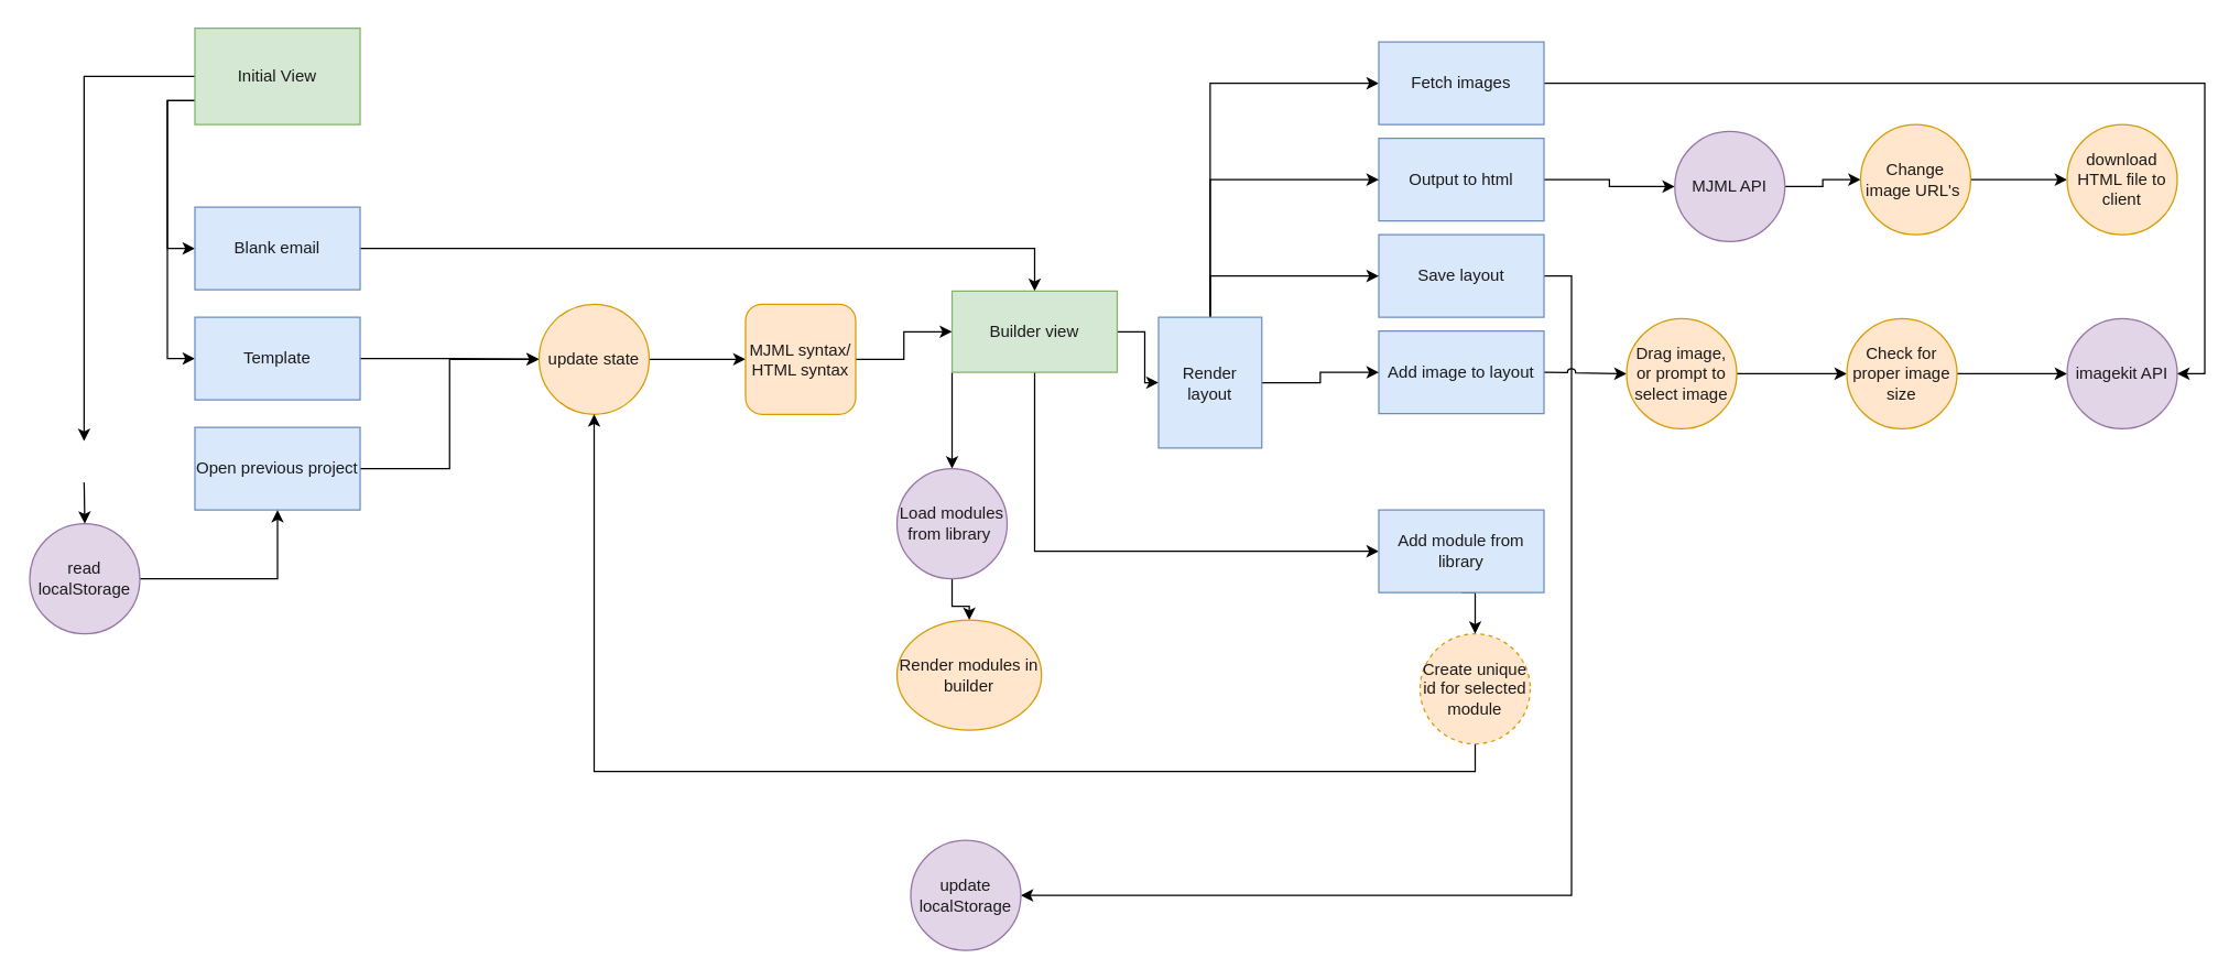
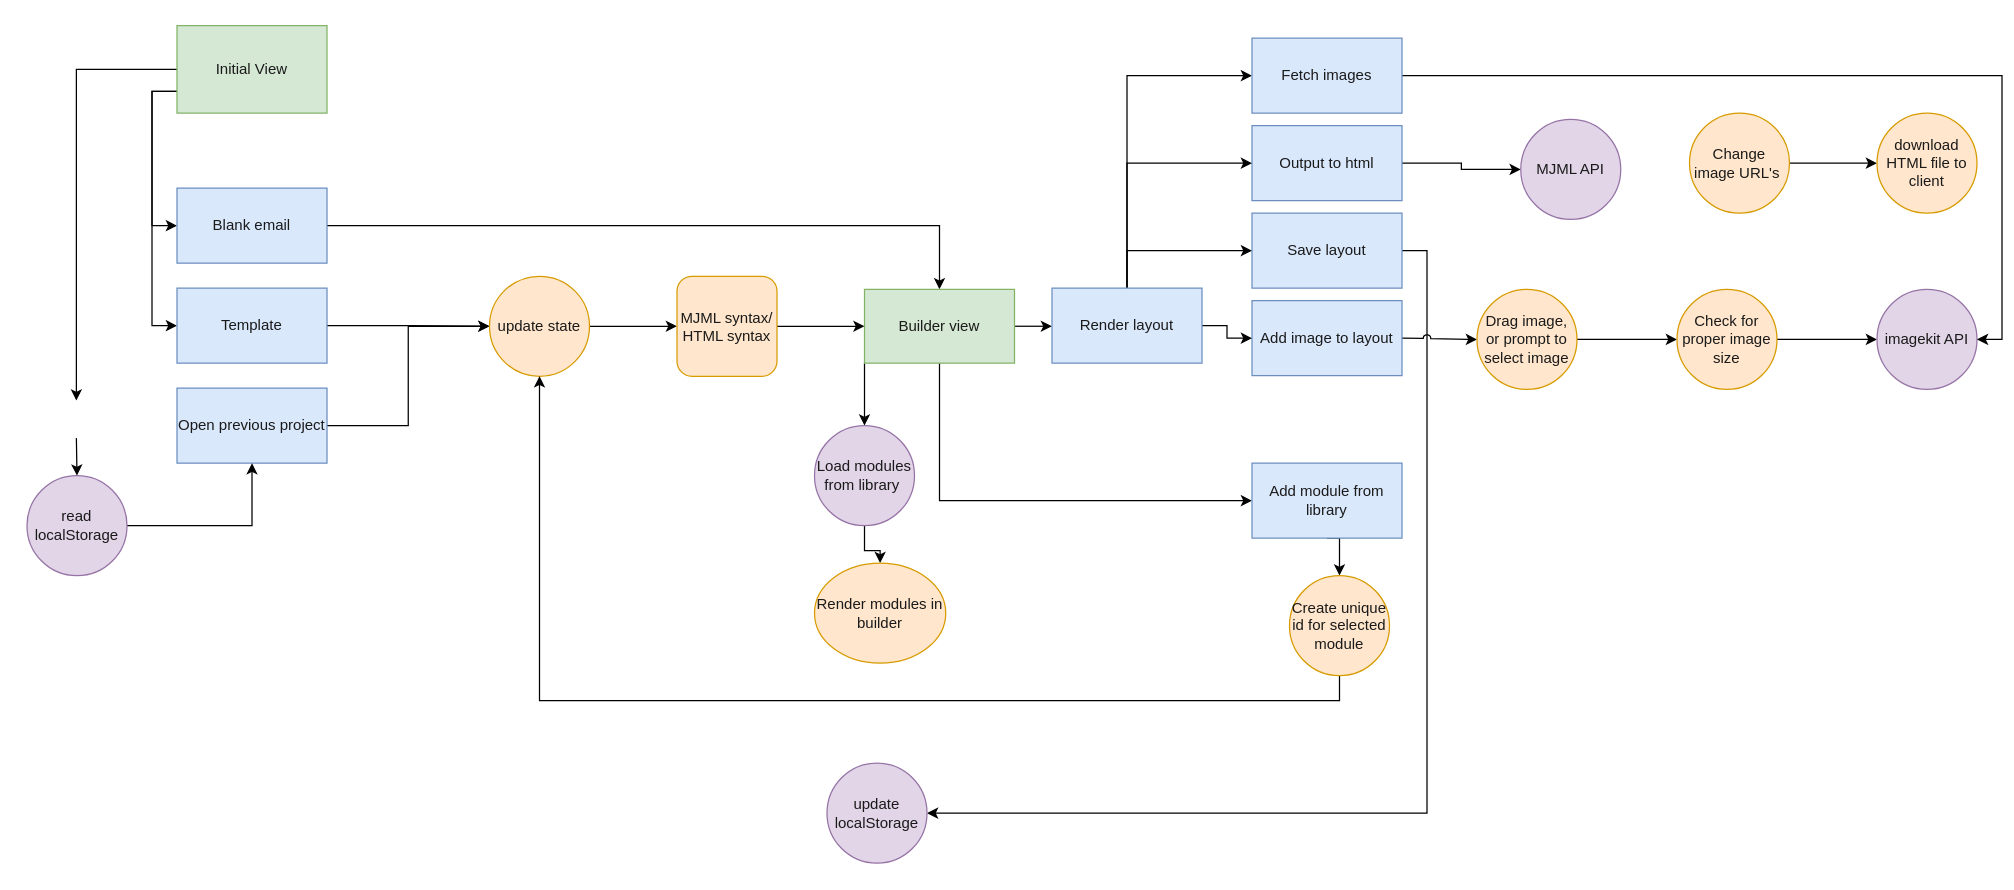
  <mxCell id="0" />
  <mxCell id="1" parent="0" />
  <mxCell id="2" style="edgeStyle=orthogonalEdgeStyle;rounded=0;orthogonalLoop=1;jettySize=auto;html=1;exitX=0;exitY=0.75;exitDx=0;exitDy=0;entryX=0;entryY=0.5;entryDx=0;entryDy=0;fontColor=#1A1A1A;" parent="1" source="5" target="7" edge="1"><mxGeometry relative="1" as="geometry" /></mxCell>
  <mxCell id="3" style="edgeStyle=orthogonalEdgeStyle;rounded=0;orthogonalLoop=1;jettySize=auto;html=1;exitX=0;exitY=0.75;exitDx=0;exitDy=0;entryX=0;entryY=0.5;entryDx=0;entryDy=0;fontColor=#1A1A1A;" parent="1" source="5" target="9" edge="1"><mxGeometry relative="1" as="geometry" /></mxCell>
  <mxCell id="4" style="edgeStyle=orthogonalEdgeStyle;rounded=0;orthogonalLoop=1;jettySize=auto;html=1;exitX=0;exitY=0.5;exitDx=0;exitDy=0;entryX=0.5;entryY=0;entryDx=0;entryDy=0;fontColor=#1A1A1A;" parent="1" source="5" target="52" edge="1"><mxGeometry relative="1" as="geometry" /></mxCell>
  <mxCell id="5" value="Initial View" style="rounded=1;whiteSpace=wrap;html=1;arcSize=0;fillColor=#d5e8d4;strokeColor=#82b366;fontColor=#1A1A1A;" parent="1" vertex="1"><mxGeometry x="141" y="20" width="120" height="70" as="geometry" /></mxCell>
  <mxCell id="6" style="edgeStyle=orthogonalEdgeStyle;rounded=0;orthogonalLoop=1;jettySize=auto;html=1;exitX=1;exitY=0.5;exitDx=0;exitDy=0;entryX=0.5;entryY=0;entryDx=0;entryDy=0;fontColor=#1A1A1A;" parent="1" source="7" target="19" edge="1"><mxGeometry relative="1" as="geometry" /></mxCell>
  <mxCell id="7" value="Blank email" style="whiteSpace=wrap;html=1;fillColor=#dae8fc;strokeColor=#6c8ebf;rounded=1;arcSize=0;fontColor=#1A1A1A;" parent="1" vertex="1"><mxGeometry x="141" y="150" width="120" height="60" as="geometry" /></mxCell>
  <mxCell id="8" style="edgeStyle=orthogonalEdgeStyle;rounded=0;orthogonalLoop=1;jettySize=auto;html=1;exitX=1;exitY=0.5;exitDx=0;exitDy=0;entryX=0;entryY=0.5;entryDx=0;entryDy=0;fontColor=#1A1A1A;" parent="1" source="9" target="15" edge="1"><mxGeometry relative="1" as="geometry" /></mxCell>
  <mxCell id="9" value="Template" style="whiteSpace=wrap;html=1;fillColor=#dae8fc;strokeColor=#6c8ebf;rounded=1;arcSize=0;fontColor=#1A1A1A;" parent="1" vertex="1"><mxGeometry x="141" y="230" width="120" height="60" as="geometry" /></mxCell>
  <mxCell id="10" style="edgeStyle=orthogonalEdgeStyle;rounded=0;orthogonalLoop=1;jettySize=auto;html=1;exitX=1;exitY=0.5;exitDx=0;exitDy=0;entryX=0;entryY=0.5;entryDx=0;entryDy=0;fontColor=#1A1A1A;" parent="1" source="11" target="15" edge="1"><mxGeometry relative="1" as="geometry" /></mxCell>
  <mxCell id="11" value="Open previous project" style="whiteSpace=wrap;html=1;fillColor=#dae8fc;strokeColor=#6c8ebf;rounded=1;arcSize=0;fontColor=#1A1A1A;" parent="1" vertex="1"><mxGeometry x="141" y="310" width="120" height="60" as="geometry" /></mxCell>
  <mxCell id="12" style="edgeStyle=orthogonalEdgeStyle;rounded=0;orthogonalLoop=1;jettySize=auto;html=1;exitX=1;exitY=0.5;exitDx=0;exitDy=0;fontColor=#1A1A1A;" parent="1" source="13" target="11" edge="1"><mxGeometry relative="1" as="geometry" /></mxCell>
  <mxCell id="13" value="read&lt;br&gt;localStorage" style="ellipse;whiteSpace=wrap;html=1;aspect=fixed;fillColor=#e1d5e7;strokeColor=#9673a6;fontColor=#1A1A1A;" parent="1" vertex="1"><mxGeometry x="21" y="380" width="80" height="80" as="geometry" /></mxCell>
  <mxCell id="14" style="edgeStyle=orthogonalEdgeStyle;rounded=0;orthogonalLoop=1;jettySize=auto;html=1;exitX=1;exitY=0.5;exitDx=0;exitDy=0;entryX=0;entryY=0.5;entryDx=0;entryDy=0;fontColor=#1A1A1A;" parent="1" source="15" target="54" edge="1"><mxGeometry relative="1" as="geometry" /></mxCell>
  <mxCell id="15" value="update state" style="ellipse;whiteSpace=wrap;html=1;aspect=fixed;fillColor=#ffe6cc;strokeColor=#d79b00;fontColor=#1A1A1A;" parent="1" vertex="1"><mxGeometry x="391" y="220.5" width="80" height="80" as="geometry" /></mxCell>
  <mxCell id="16" style="edgeStyle=orthogonalEdgeStyle;rounded=0;orthogonalLoop=1;jettySize=auto;html=1;exitX=0.5;exitY=1;exitDx=0;exitDy=0;entryX=0;entryY=0.5;entryDx=0;entryDy=0;fontColor=#1A1A1A;" parent="1" source="19" target="23" edge="1"><mxGeometry relative="1" as="geometry" /></mxCell>
  <mxCell id="17" style="edgeStyle=orthogonalEdgeStyle;rounded=0;orthogonalLoop=1;jettySize=auto;html=1;entryX=0.5;entryY=0;entryDx=0;entryDy=0;exitX=0;exitY=1;exitDx=0;exitDy=0;fontColor=#1A1A1A;" parent="1" source="19" target="21" edge="1"><mxGeometry relative="1" as="geometry"><mxPoint x="711" y="310" as="sourcePoint" /></mxGeometry></mxCell>
  <mxCell id="18" style="edgeStyle=orthogonalEdgeStyle;rounded=0;orthogonalLoop=1;jettySize=auto;html=1;exitX=1;exitY=0.5;exitDx=0;exitDy=0;entryX=0;entryY=0.5;entryDx=0;entryDy=0;fontColor=#1A1A1A;" parent="1" source="19" target="48" edge="1"><mxGeometry relative="1" as="geometry" /></mxCell>
- <mxCell id="19" value="Builder view" style="rounded=1;whiteSpace=wrap;html=1;arcSize=0;fillColor=#d5e8d4;strokeColor=#82b366;fontColor=#1A1A1A;" parent="1" vertex="1"><mxGeometry x="691" y="211" width="120" height="59" as="geometry" /></mxCell>
+ <mxCell id="19" value="Builder view" style="rounded=1;whiteSpace=wrap;html=1;arcSize=0;fillColor=#d5e8d4;strokeColor=#82b366;fontColor=#1A1A1A;" parent="1" vertex="1"><mxGeometry x="691" y="231" width="120" height="59" as="geometry" /></mxCell>
  <mxCell id="20" value="" style="edgeStyle=orthogonalEdgeStyle;rounded=0;orthogonalLoop=1;jettySize=auto;html=1;fontColor=#1A1A1A;" parent="1" source="21" target="35" edge="1"><mxGeometry relative="1" as="geometry" /></mxCell>
  <mxCell id="21" value="Load modules from library&amp;nbsp;" style="ellipse;whiteSpace=wrap;html=1;aspect=fixed;fillColor=#e1d5e7;strokeColor=#9673a6;fontColor=#1A1A1A;" parent="1" vertex="1"><mxGeometry x="651" y="340" width="80" height="80" as="geometry" /></mxCell>
  <mxCell id="22" style="edgeStyle=orthogonalEdgeStyle;rounded=0;orthogonalLoop=1;jettySize=auto;html=1;exitX=0.5;exitY=1;exitDx=0;exitDy=0;entryX=0.5;entryY=0;entryDx=0;entryDy=0;fontColor=#1A1A1A;" parent="1" source="23" target="25" edge="1"><mxGeometry relative="1" as="geometry" /></mxCell>
  <mxCell id="23" value="Add module from library" style="whiteSpace=wrap;html=1;fillColor=#dae8fc;strokeColor=#6c8ebf;fontColor=#1A1A1A;" parent="1" vertex="1"><mxGeometry x="1001" y="370" width="120" height="60" as="geometry" /></mxCell>
  <mxCell id="24" style="edgeStyle=orthogonalEdgeStyle;rounded=0;orthogonalLoop=1;jettySize=auto;html=1;exitX=0.5;exitY=1;exitDx=0;exitDy=0;entryX=0.5;entryY=1;entryDx=0;entryDy=0;fontColor=#1A1A1A;" parent="1" source="25" target="15" edge="1"><mxGeometry relative="1" as="geometry" /></mxCell>
- <mxCell id="25" value="Create unique id for selected module" style="ellipse;whiteSpace=wrap;html=1;aspect=fixed;fillColor=#ffe6cc;strokeColor=#d79b00;fontColor=#1A1A1A;dashed=1;" parent="1" vertex="1"><mxGeometry x="1031" y="460" width="80" height="80" as="geometry" /></mxCell>
+ <mxCell id="25" value="Create unique id for selected module" style="ellipse;whiteSpace=wrap;html=1;aspect=fixed;fillColor=#ffe6cc;strokeColor=#d79b00;fontColor=#1A1A1A;" parent="1" vertex="1"><mxGeometry x="1031" y="460" width="80" height="80" as="geometry" /></mxCell>
  <mxCell id="26" style="edgeStyle=orthogonalEdgeStyle;rounded=0;orthogonalLoop=1;jettySize=auto;html=1;exitX=1;exitY=0.5;exitDx=0;exitDy=0;entryX=1;entryY=0.5;entryDx=0;entryDy=0;fontColor=#1A1A1A;" parent="1" source="27" target="28" edge="1"><mxGeometry relative="1" as="geometry" /></mxCell>
  <mxCell id="27" value="Save layout" style="whiteSpace=wrap;html=1;fillColor=#dae8fc;strokeColor=#6c8ebf;fontColor=#1A1A1A;" parent="1" vertex="1"><mxGeometry x="1001" y="170" width="120" height="60" as="geometry" /></mxCell>
  <mxCell id="28" value="update localStorage" style="ellipse;whiteSpace=wrap;html=1;aspect=fixed;fillColor=#e1d5e7;strokeColor=#9673a6;fontColor=#1A1A1A;" parent="1" vertex="1"><mxGeometry x="661" y="610" width="80" height="80" as="geometry" /></mxCell>
  <mxCell id="29" style="edgeStyle=orthogonalEdgeStyle;rounded=0;orthogonalLoop=1;jettySize=auto;html=1;exitX=1;exitY=0.5;exitDx=0;exitDy=0;entryX=0;entryY=0.5;entryDx=0;entryDy=0;fontColor=#1A1A1A;" parent="1" source="30" target="32" edge="1"><mxGeometry relative="1" as="geometry" /></mxCell>
  <mxCell id="30" value="Output to html" style="whiteSpace=wrap;html=1;fillColor=#dae8fc;strokeColor=#6c8ebf;fontColor=#1A1A1A;" parent="1" vertex="1"><mxGeometry x="1001" y="100" width="120" height="60" as="geometry" /></mxCell>
- <mxCell id="31" value="" style="edgeStyle=orthogonalEdgeStyle;rounded=0;orthogonalLoop=1;jettySize=auto;html=1;fontColor=#1A1A1A;" parent="1" source="32" target="34" edge="1"><mxGeometry relative="1" as="geometry" /></mxCell>
  <mxCell id="32" value="MJML API" style="ellipse;whiteSpace=wrap;html=1;aspect=fixed;fillColor=#e1d5e7;strokeColor=#9673a6;fontColor=#1A1A1A;" parent="1" vertex="1"><mxGeometry x="1216" y="95" width="80" height="80" as="geometry" /></mxCell>
  <mxCell id="33" style="edgeStyle=orthogonalEdgeStyle;rounded=0;orthogonalLoop=1;jettySize=auto;html=1;exitX=1;exitY=0.5;exitDx=0;exitDy=0;entryX=0;entryY=0.5;entryDx=0;entryDy=0;fontColor=#1A1A1A;" parent="1" source="34" target="42" edge="1"><mxGeometry relative="1" as="geometry" /></mxCell>
  <mxCell id="34" value="Change image URL's&amp;nbsp;" style="ellipse;whiteSpace=wrap;html=1;aspect=fixed;fillColor=#ffe6cc;strokeColor=#d79b00;fontColor=#1A1A1A;" parent="1" vertex="1"><mxGeometry x="1351" y="90" width="80" height="80" as="geometry" /></mxCell>
  <mxCell id="35" value="Render modules in builder" style="ellipse;whiteSpace=wrap;html=1;aspect=fixed;fillColor=#ffe6cc;strokeColor=#d79b00;fontColor=#1A1A1A;" parent="1" vertex="1"><mxGeometry x="651" y="450" width="105" height="80" as="geometry" /></mxCell>
  <mxCell id="36" style="edgeStyle=orthogonalEdgeStyle;rounded=0;orthogonalLoop=1;jettySize=auto;html=1;exitX=1;exitY=0.5;exitDx=0;exitDy=0;entryX=0;entryY=0.5;entryDx=0;entryDy=0;jumpStyle=arc;fontColor=#1A1A1A;" parent="1" source="37" target="39" edge="1"><mxGeometry relative="1" as="geometry" /></mxCell>
  <mxCell id="37" value="Add image to layout" style="whiteSpace=wrap;html=1;fillColor=#dae8fc;strokeColor=#6c8ebf;fontColor=#1A1A1A;" parent="1" vertex="1"><mxGeometry x="1001" y="240" width="120" height="60" as="geometry" /></mxCell>
  <mxCell id="38" value="" style="edgeStyle=orthogonalEdgeStyle;rounded=0;orthogonalLoop=1;jettySize=auto;html=1;fontColor=#1A1A1A;" parent="1" source="39" target="41" edge="1"><mxGeometry relative="1" as="geometry" /></mxCell>
  <mxCell id="39" value="Drag image, or prompt to select image" style="ellipse;whiteSpace=wrap;html=1;aspect=fixed;fillColor=#ffe6cc;strokeColor=#d79b00;fontColor=#1A1A1A;" parent="1" vertex="1"><mxGeometry x="1181" y="231" width="80" height="80" as="geometry" /></mxCell>
  <mxCell id="40" style="edgeStyle=orthogonalEdgeStyle;rounded=0;orthogonalLoop=1;jettySize=auto;html=1;exitX=1;exitY=0.5;exitDx=0;exitDy=0;entryX=0;entryY=0.5;entryDx=0;entryDy=0;fontColor=#1A1A1A;" parent="1" source="41" target="43" edge="1"><mxGeometry relative="1" as="geometry" /></mxCell>
  <mxCell id="41" value="Check for proper image size" style="ellipse;whiteSpace=wrap;html=1;aspect=fixed;fillColor=#ffe6cc;strokeColor=#d79b00;fontColor=#1A1A1A;" parent="1" vertex="1"><mxGeometry x="1341" y="231" width="80" height="80" as="geometry" /></mxCell>
  <mxCell id="42" value="download HTML file to client" style="ellipse;whiteSpace=wrap;html=1;aspect=fixed;fillColor=#ffe6cc;strokeColor=#d79b00;fontColor=#1A1A1A;" parent="1" vertex="1"><mxGeometry x="1501" y="90" width="80" height="80" as="geometry" /></mxCell>
  <mxCell id="43" value="imagekit API" style="ellipse;whiteSpace=wrap;html=1;aspect=fixed;fillColor=#e1d5e7;strokeColor=#9673a6;fontColor=#1A1A1A;" parent="1" vertex="1"><mxGeometry x="1501" y="231" width="80" height="80" as="geometry" /></mxCell>
  <mxCell id="44" style="edgeStyle=orthogonalEdgeStyle;rounded=0;orthogonalLoop=1;jettySize=auto;html=1;exitX=0.5;exitY=0;exitDx=0;exitDy=0;entryX=0;entryY=0.5;entryDx=0;entryDy=0;fontColor=#1A1A1A;" parent="1" source="48" target="50" edge="1"><mxGeometry relative="1" as="geometry" /></mxCell>
  <mxCell id="45" style="edgeStyle=orthogonalEdgeStyle;rounded=0;orthogonalLoop=1;jettySize=auto;html=1;exitX=0.5;exitY=0;exitDx=0;exitDy=0;entryX=0;entryY=0.5;entryDx=0;entryDy=0;fontColor=#1A1A1A;" parent="1" source="48" target="30" edge="1"><mxGeometry relative="1" as="geometry" /></mxCell>
  <mxCell id="46" style="edgeStyle=orthogonalEdgeStyle;rounded=0;orthogonalLoop=1;jettySize=auto;html=1;exitX=0.5;exitY=0;exitDx=0;exitDy=0;entryX=0;entryY=0.5;entryDx=0;entryDy=0;fontColor=#1A1A1A;" parent="1" source="48" target="27" edge="1"><mxGeometry relative="1" as="geometry" /></mxCell>
  <mxCell id="47" style="edgeStyle=orthogonalEdgeStyle;rounded=0;orthogonalLoop=1;jettySize=auto;html=1;exitX=1;exitY=0.5;exitDx=0;exitDy=0;entryX=0;entryY=0.5;entryDx=0;entryDy=0;fontColor=#1A1A1A;" parent="1" source="48" target="37" edge="1"><mxGeometry relative="1" as="geometry" /></mxCell>
- <mxCell id="48" value="Render layout" style="whiteSpace=wrap;html=1;fillColor=#dae8fc;strokeColor=#6c8ebf;fontColor=#1A1A1A;" parent="1" vertex="1"><mxGeometry x="841" y="230" width="75" height="95" as="geometry" /></mxCell>
+ <mxCell id="48" value="Render layout" style="whiteSpace=wrap;html=1;fillColor=#dae8fc;strokeColor=#6c8ebf;fontColor=#1A1A1A;" parent="1" vertex="1"><mxGeometry x="841" y="230" width="120" height="60" as="geometry" /></mxCell>
  <mxCell id="49" style="edgeStyle=orthogonalEdgeStyle;rounded=0;orthogonalLoop=1;jettySize=auto;html=1;exitX=1;exitY=0.5;exitDx=0;exitDy=0;entryX=1;entryY=0.5;entryDx=0;entryDy=0;fontColor=#1A1A1A;" parent="1" source="50" target="43" edge="1"><mxGeometry relative="1" as="geometry" /></mxCell>
  <mxCell id="50" value="Fetch images" style="whiteSpace=wrap;html=1;fillColor=#dae8fc;strokeColor=#6c8ebf;fontColor=#1A1A1A;" parent="1" vertex="1"><mxGeometry x="1001" y="30" width="120" height="60" as="geometry" /></mxCell>
  <mxCell id="51" style="edgeStyle=orthogonalEdgeStyle;rounded=0;orthogonalLoop=1;jettySize=auto;html=1;exitX=0.5;exitY=1;exitDx=0;exitDy=0;entryX=0.5;entryY=0;entryDx=0;entryDy=0;fontColor=#1A1A1A;" parent="1" source="52" target="13" edge="1"><mxGeometry relative="1" as="geometry" /></mxCell>
  <mxCell id="52" value="localStorage exists?" style="text;html=1;strokeColor=none;fillColor=none;align=center;verticalAlign=middle;whiteSpace=wrap;rounded=0;fontColor=#FFFFFF;" parent="1" vertex="1"><mxGeometry x="20" y="320" width="81" height="30" as="geometry" /></mxCell>
  <mxCell id="53" style="edgeStyle=orthogonalEdgeStyle;rounded=0;orthogonalLoop=1;jettySize=auto;html=1;exitX=1;exitY=0.5;exitDx=0;exitDy=0;entryX=0;entryY=0.5;entryDx=0;entryDy=0;fontColor=#1A1A1A;" parent="1" source="54" target="19" edge="1"><mxGeometry relative="1" as="geometry" /></mxCell>
  <mxCell id="54" value="MJML syntax/&lt;br&gt;HTML syntax" style="whiteSpace=wrap;html=1;aspect=fixed;fillColor=#ffe6cc;strokeColor=#d79b00;fontColor=#1A1A1A;rounded=1;" parent="1" vertex="1"><mxGeometry x="541" y="220.5" width="80" height="80" as="geometry" /></mxCell>
